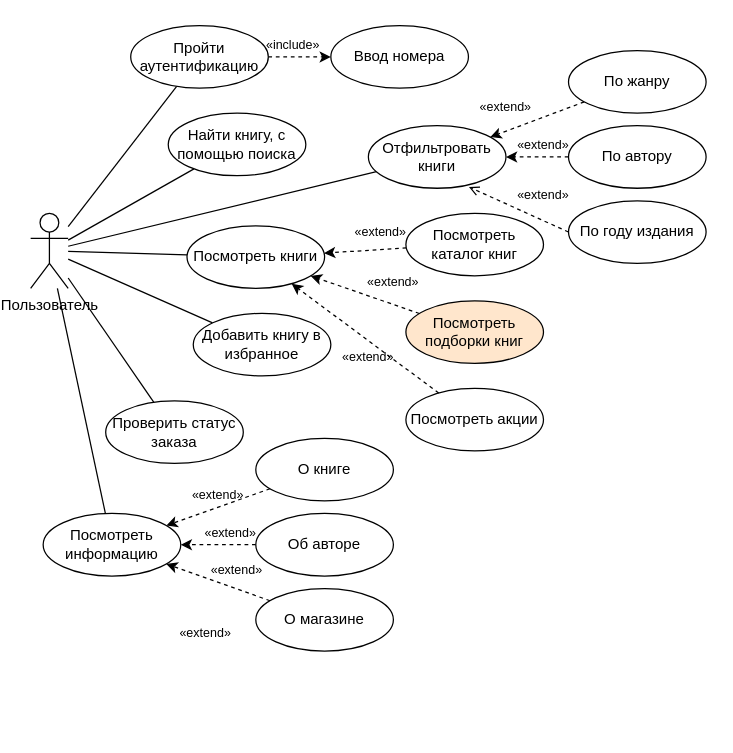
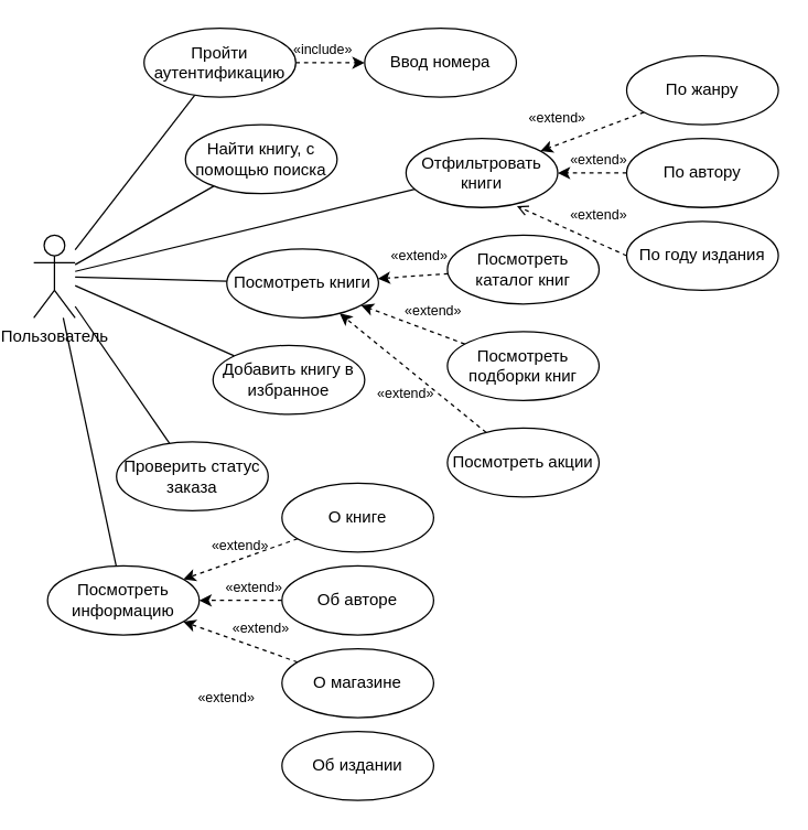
  <mxCell id="0" />
  <mxCell id="1" parent="0" />
  <mxCell id="2" value="" style="rounded=1;orthogonalLoop=1;jettySize=auto;html=1;endArrow=none;endFill=0;" edge="1" parent="1" source="6" target="8"><mxGeometry relative="1" as="geometry" /></mxCell>
  <mxCell id="3" value="" style="rounded=0;orthogonalLoop=1;jettySize=auto;html=1;endArrow=none;endFill=0;" edge="1" parent="1" source="6" target="11"><mxGeometry relative="1" as="geometry" /></mxCell>
  <mxCell id="4" value="" style="rounded=0;orthogonalLoop=1;jettySize=auto;html=1;endArrow=none;endFill=0;" edge="1" parent="1" source="6" target="12"><mxGeometry relative="1" as="geometry" /></mxCell>
  <mxCell id="5" value="" style="rounded=0;orthogonalLoop=1;jettySize=auto;html=1;endArrow=none;endFill=0;" edge="1" parent="1" source="6" target="19"><mxGeometry relative="1" as="geometry" /></mxCell>
  <mxCell id="6" value="Пользователь" style="shape=umlActor;verticalLabelPosition=bottom;verticalAlign=top;html=1;outlineConnect=0;" vertex="1" parent="1"><mxGeometry x="20" y="170" width="30" height="60" as="geometry" /></mxCell>
  <mxCell id="7" value="" style="edgeStyle=orthogonalEdgeStyle;rounded=0;orthogonalLoop=1;jettySize=auto;html=1;dashed=1;" edge="1" parent="1" source="8" target="9"><mxGeometry relative="1" as="geometry" /></mxCell>
  <mxCell id="8" value="Пройти аутентификацию" style="ellipse;whiteSpace=wrap;html=1;" vertex="1" parent="1"><mxGeometry x="100" y="20" width="110" height="50" as="geometry" /></mxCell>
  <mxCell id="9" value="Ввод номера" style="ellipse;whiteSpace=wrap;html=1;" vertex="1" parent="1"><mxGeometry x="260" y="20" width="110" height="50" as="geometry" /></mxCell>
  <mxCell id="10" value="&lt;font style=&quot;font-size: 10px;&quot;&gt;«include»&lt;/font&gt;" style="text;html=1;strokeColor=none;fillColor=none;align=center;verticalAlign=middle;whiteSpace=wrap;rounded=0;" vertex="1" parent="1"><mxGeometry x="200" y="20" width="60" height="30" as="geometry" /></mxCell>
  <mxCell id="11" value="Найти книгу, с помощью поиска" style="ellipse;whiteSpace=wrap;html=1;" vertex="1" parent="1"><mxGeometry x="130" y="90" width="110" height="50" as="geometry" /></mxCell>
  <mxCell id="12" value="Отфильтровать книги" style="ellipse;whiteSpace=wrap;html=1;" vertex="1" parent="1"><mxGeometry x="290" y="100" width="110" height="50" as="geometry" /></mxCell>
  <mxCell id="13" value="" style="rounded=0;orthogonalLoop=1;jettySize=auto;html=1;dashed=1;" edge="1" parent="1" source="14" target="12"><mxGeometry relative="1" as="geometry" /></mxCell>
  <mxCell id="14" value="По жанру" style="ellipse;whiteSpace=wrap;html=1;" vertex="1" parent="1"><mxGeometry x="450" y="40" width="110" height="50" as="geometry" /></mxCell>
  <mxCell id="15" value="" style="rounded=0;orthogonalLoop=1;jettySize=auto;html=1;dashed=1;" edge="1" parent="1" source="16" target="12"><mxGeometry relative="1" as="geometry" /></mxCell>
  <mxCell id="16" value="По автору" style="ellipse;whiteSpace=wrap;html=1;" vertex="1" parent="1"><mxGeometry x="450" y="100" width="110" height="50" as="geometry" /></mxCell>
  <mxCell id="17" value="По году издания" style="ellipse;whiteSpace=wrap;html=1;" vertex="1" parent="1"><mxGeometry x="450" y="160" width="110" height="50" as="geometry" /></mxCell>
  <mxCell id="18" value="" style="rounded=0;orthogonalLoop=1;jettySize=auto;html=1;dashed=1;entryX=0.731;entryY=0.98;entryDx=0;entryDy=0;entryPerimeter=0;exitX=0;exitY=0.5;exitDx=0;exitDy=0;endArrow=open;" edge="1" parent="1" source="17" target="12"><mxGeometry relative="1" as="geometry"><mxPoint x="352" y="190" as="sourcePoint" /><mxPoint x="298" y="170" as="targetPoint" /></mxGeometry></mxCell>
- <mxCell id="19" value="Посмотреть книги" style="ellipse;whiteSpace=wrap;html=1;" vertex="1" parent="1"><mxGeometry x="145" y="180" width="110" height="50" as="geometry" /></mxCell>
+ <mxCell id="19" value="Посмотреть книги" style="ellipse;whiteSpace=wrap;html=1;" vertex="1" parent="1"><mxGeometry x="160" y="180" width="110" height="50" as="geometry" /></mxCell>
  <mxCell id="20" value="&lt;font style=&quot;font-size: 10px;&quot;&gt;«extend»&lt;/font&gt;" style="text;html=1;strokeColor=none;fillColor=none;align=center;verticalAlign=middle;whiteSpace=wrap;rounded=0;" vertex="1" parent="1"><mxGeometry x="370" y="80" width="60" height="10" as="geometry" /></mxCell>
  <mxCell id="21" value="&lt;font style=&quot;font-size: 10px;&quot;&gt;«extend»&lt;/font&gt;" style="text;html=1;strokeColor=none;fillColor=none;align=center;verticalAlign=middle;whiteSpace=wrap;rounded=0;" vertex="1" parent="1"><mxGeometry x="400" y="110" width="60" height="10" as="geometry" /></mxCell>
  <mxCell id="22" value="&lt;font style=&quot;font-size: 10px;&quot;&gt;«extend»&lt;/font&gt;" style="text;html=1;strokeColor=none;fillColor=none;align=center;verticalAlign=middle;whiteSpace=wrap;rounded=0;" vertex="1" parent="1"><mxGeometry x="400" y="150" width="60" height="10" as="geometry" /></mxCell>
  <mxCell id="23" value="" style="rounded=0;orthogonalLoop=1;jettySize=auto;html=1;endArrow=classic;endFill=1;dashed=1;" edge="1" parent="1" source="24" target="19"><mxGeometry relative="1" as="geometry" /></mxCell>
- <mxCell id="24" value="Посмотреть подборки книг" style="ellipse;whiteSpace=wrap;html=1;fillColor=#ffe6cc;" vertex="1" parent="1"><mxGeometry x="320" y="240" width="110" height="50" as="geometry" /></mxCell>
+ <mxCell id="24" value="Посмотреть подборки книг" style="ellipse;whiteSpace=wrap;html=1;" vertex="1" parent="1"><mxGeometry x="320" y="240" width="110" height="50" as="geometry" /></mxCell>
  <mxCell id="25" value="" style="rounded=0;orthogonalLoop=1;jettySize=auto;html=1;dashed=1;" edge="1" parent="1" source="26" target="19"><mxGeometry relative="1" as="geometry" /></mxCell>
  <mxCell id="26" value="Посмотреть каталог книг" style="ellipse;whiteSpace=wrap;html=1;" vertex="1" parent="1"><mxGeometry x="320" y="170" width="110" height="50" as="geometry" /></mxCell>
  <mxCell id="27" value="Посмотреть акции" style="ellipse;whiteSpace=wrap;html=1;" vertex="1" parent="1"><mxGeometry x="320" y="310" width="110" height="50" as="geometry" /></mxCell>
  <mxCell id="28" value="" style="rounded=0;orthogonalLoop=1;jettySize=auto;html=1;endArrow=classic;endFill=1;dashed=1;" edge="1" parent="1" source="27" target="19"><mxGeometry relative="1" as="geometry"><mxPoint x="259" y="251" as="sourcePoint" /><mxPoint x="216" y="239" as="targetPoint" /></mxGeometry></mxCell>
  <mxCell id="29" value="&lt;font style=&quot;font-size: 10px;&quot;&gt;«extend»&lt;/font&gt;" style="text;html=1;strokeColor=none;fillColor=none;align=center;verticalAlign=middle;whiteSpace=wrap;rounded=0;" vertex="1" parent="1"><mxGeometry x="270" y="180" width="60" height="10" as="geometry" /></mxCell>
  <mxCell id="30" value="&lt;font style=&quot;font-size: 10px;&quot;&gt;«extend»&lt;/font&gt;" style="text;html=1;strokeColor=none;fillColor=none;align=center;verticalAlign=middle;whiteSpace=wrap;rounded=0;" vertex="1" parent="1"><mxGeometry x="280" y="220" width="60" height="10" as="geometry" /></mxCell>
  <mxCell id="31" value="&lt;font style=&quot;font-size: 10px;&quot;&gt;«extend»&lt;/font&gt;" style="text;html=1;strokeColor=none;fillColor=none;align=center;verticalAlign=middle;whiteSpace=wrap;rounded=0;" vertex="1" parent="1"><mxGeometry x="260" y="280" width="60" height="10" as="geometry" /></mxCell>
  <mxCell id="32" value="" style="rounded=0;orthogonalLoop=1;jettySize=auto;html=1;endArrow=none;endFill=0;" edge="1" parent="1" source="33" target="6"><mxGeometry relative="1" as="geometry" /></mxCell>
  <mxCell id="33" value="Добавить книгу в избранное" style="ellipse;whiteSpace=wrap;html=1;" vertex="1" parent="1"><mxGeometry x="150" y="250" width="110" height="50" as="geometry" /></mxCell>
  <mxCell id="34" value="Проверить статус заказа" style="ellipse;whiteSpace=wrap;html=1;" vertex="1" parent="1"><mxGeometry x="80" y="320" width="110" height="50" as="geometry" /></mxCell>
  <mxCell id="35" value="" style="rounded=0;orthogonalLoop=1;jettySize=auto;html=1;endArrow=none;endFill=0;" edge="1" parent="1" source="34" target="6"><mxGeometry relative="1" as="geometry"><mxPoint x="141" y="265" as="sourcePoint" /><mxPoint x="60" y="219" as="targetPoint" /></mxGeometry></mxCell>
  <mxCell id="36" value="Посмотреть информацию" style="ellipse;whiteSpace=wrap;html=1;" vertex="1" parent="1"><mxGeometry x="30" y="410" width="110" height="50" as="geometry" /></mxCell>
  <mxCell id="37" value="" style="rounded=0;orthogonalLoop=1;jettySize=auto;html=1;endArrow=none;endFill=0;" edge="1" parent="1" source="36" target="6"><mxGeometry relative="1" as="geometry"><mxPoint x="105" y="350" as="sourcePoint" /><mxPoint x="58" y="240" as="targetPoint" /></mxGeometry></mxCell>
  <mxCell id="38" value="" style="rounded=0;orthogonalLoop=1;jettySize=auto;html=1;dashed=1;" edge="1" parent="1" source="39" target="36"><mxGeometry relative="1" as="geometry" /></mxCell>
  <mxCell id="39" value="О книге" style="ellipse;whiteSpace=wrap;html=1;" vertex="1" parent="1"><mxGeometry x="200" y="350" width="110" height="50" as="geometry" /></mxCell>
  <mxCell id="40" style="rounded=0;orthogonalLoop=1;jettySize=auto;html=1;dashed=1;" edge="1" parent="1" source="41" target="36"><mxGeometry relative="1" as="geometry" /></mxCell>
  <mxCell id="41" value="Об авторе" style="ellipse;whiteSpace=wrap;html=1;" vertex="1" parent="1"><mxGeometry x="200" y="410" width="110" height="50" as="geometry" /></mxCell>
  <mxCell id="42" style="rounded=0;orthogonalLoop=1;jettySize=auto;html=1;dashed=1;" edge="1" parent="1" source="43" target="36"><mxGeometry relative="1" as="geometry" /></mxCell>
  <mxCell id="43" value="О магазине" style="ellipse;whiteSpace=wrap;html=1;" vertex="1" parent="1"><mxGeometry x="200" y="470" width="110" height="50" as="geometry" /></mxCell>
+ <mxCell id="44" value="Об издании" style="ellipse;whiteSpace=wrap;html=1;" vertex="1" parent="1"><mxGeometry x="200" y="530" width="110" height="50" as="geometry" /></mxCell>
  <mxCell id="45" value="&lt;font style=&quot;font-size: 10px;&quot;&gt;«extend»&lt;/font&gt;" style="text;html=1;strokeColor=none;fillColor=none;align=center;verticalAlign=middle;whiteSpace=wrap;rounded=0;" vertex="1" parent="1"><mxGeometry x="140" y="390" width="60" height="10" as="geometry" /></mxCell>
  <mxCell id="46" value="&lt;font style=&quot;font-size: 10px;&quot;&gt;«extend»&lt;/font&gt;" style="text;html=1;strokeColor=none;fillColor=none;align=center;verticalAlign=middle;whiteSpace=wrap;rounded=0;" vertex="1" parent="1"><mxGeometry x="150" y="420" width="60" height="10" as="geometry" /></mxCell>
  <mxCell id="47" value="&lt;font style=&quot;font-size: 10px;&quot;&gt;«extend»&lt;/font&gt;" style="text;html=1;strokeColor=none;fillColor=none;align=center;verticalAlign=middle;whiteSpace=wrap;rounded=0;" vertex="1" parent="1"><mxGeometry x="155" y="450" width="60" height="10" as="geometry" /></mxCell>
  <mxCell id="48" value="&lt;font style=&quot;font-size: 10px;&quot;&gt;«extend»&lt;/font&gt;" style="text;html=1;strokeColor=none;fillColor=none;align=center;verticalAlign=middle;whiteSpace=wrap;rounded=0;" vertex="1" parent="1"><mxGeometry x="130" y="500" width="60" height="10" as="geometry" /></mxCell>
